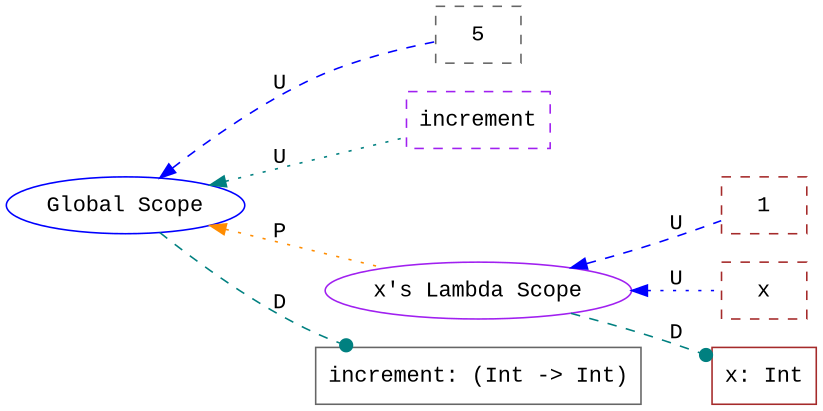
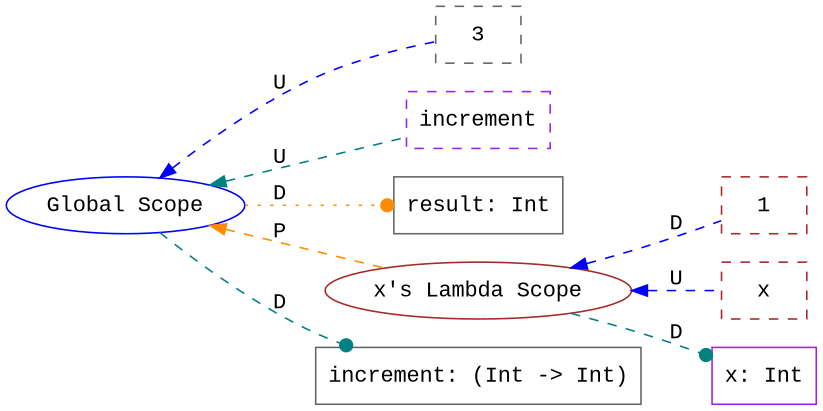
  graph {
    fontname="Liberation Mono"
    rankdir=LR
    node [color=gray40 fontname="Liberation Mono" shape=box]
    edge [color=blue dir=back fontname="Liberation Mono" style=dashed]
-   n1 [label=5 style=dashed]
+   n1 [label=3 style=dashed]
    n2 [color=purple label=increment style=dashed]
+   n3 [label="result: Int"]
    n4 [color=brown label=1 style=dashed]
    n5 [color=brown label=x style=dashed]
-   n6 [color=brown label="x: Int"]
-   n7 [color=purple label="x's Lambda Scope" shape=ellipse]
+   n6 [color=purple label="x: Int"]
+   n7 [color=brown label="x's Lambda Scope" shape=ellipse]
    n8 [label="increment: (Int -> Int)"]
    n9 [color=blue label="Global Scope" shape=ellipse]
-   n7 -- n4 [label=U]
-   n7 -- n5 [label=U style=dotted]
+   n7 -- n4 [label=D]
+   n7 -- n5 [label=U]
    n7 -- n6 [arrowhead=dot color=teal dir=forward label=D]
    n9 -- n1 [label=U]
-   n9 -- n2 [color=teal label=U style=dotted]
-   n9 -- n7 [color=darkorange label=P style=dotted]
+   n9 -- n2 [color=teal label=U]
+   n9 -- n3 [arrowhead=dot color=darkorange dir=forward label=D style=dotted]
+   n9 -- n7 [color=darkorange label=P]
    n9 -- n8 [arrowhead=dot color=teal dir=forward label=D]
  }
